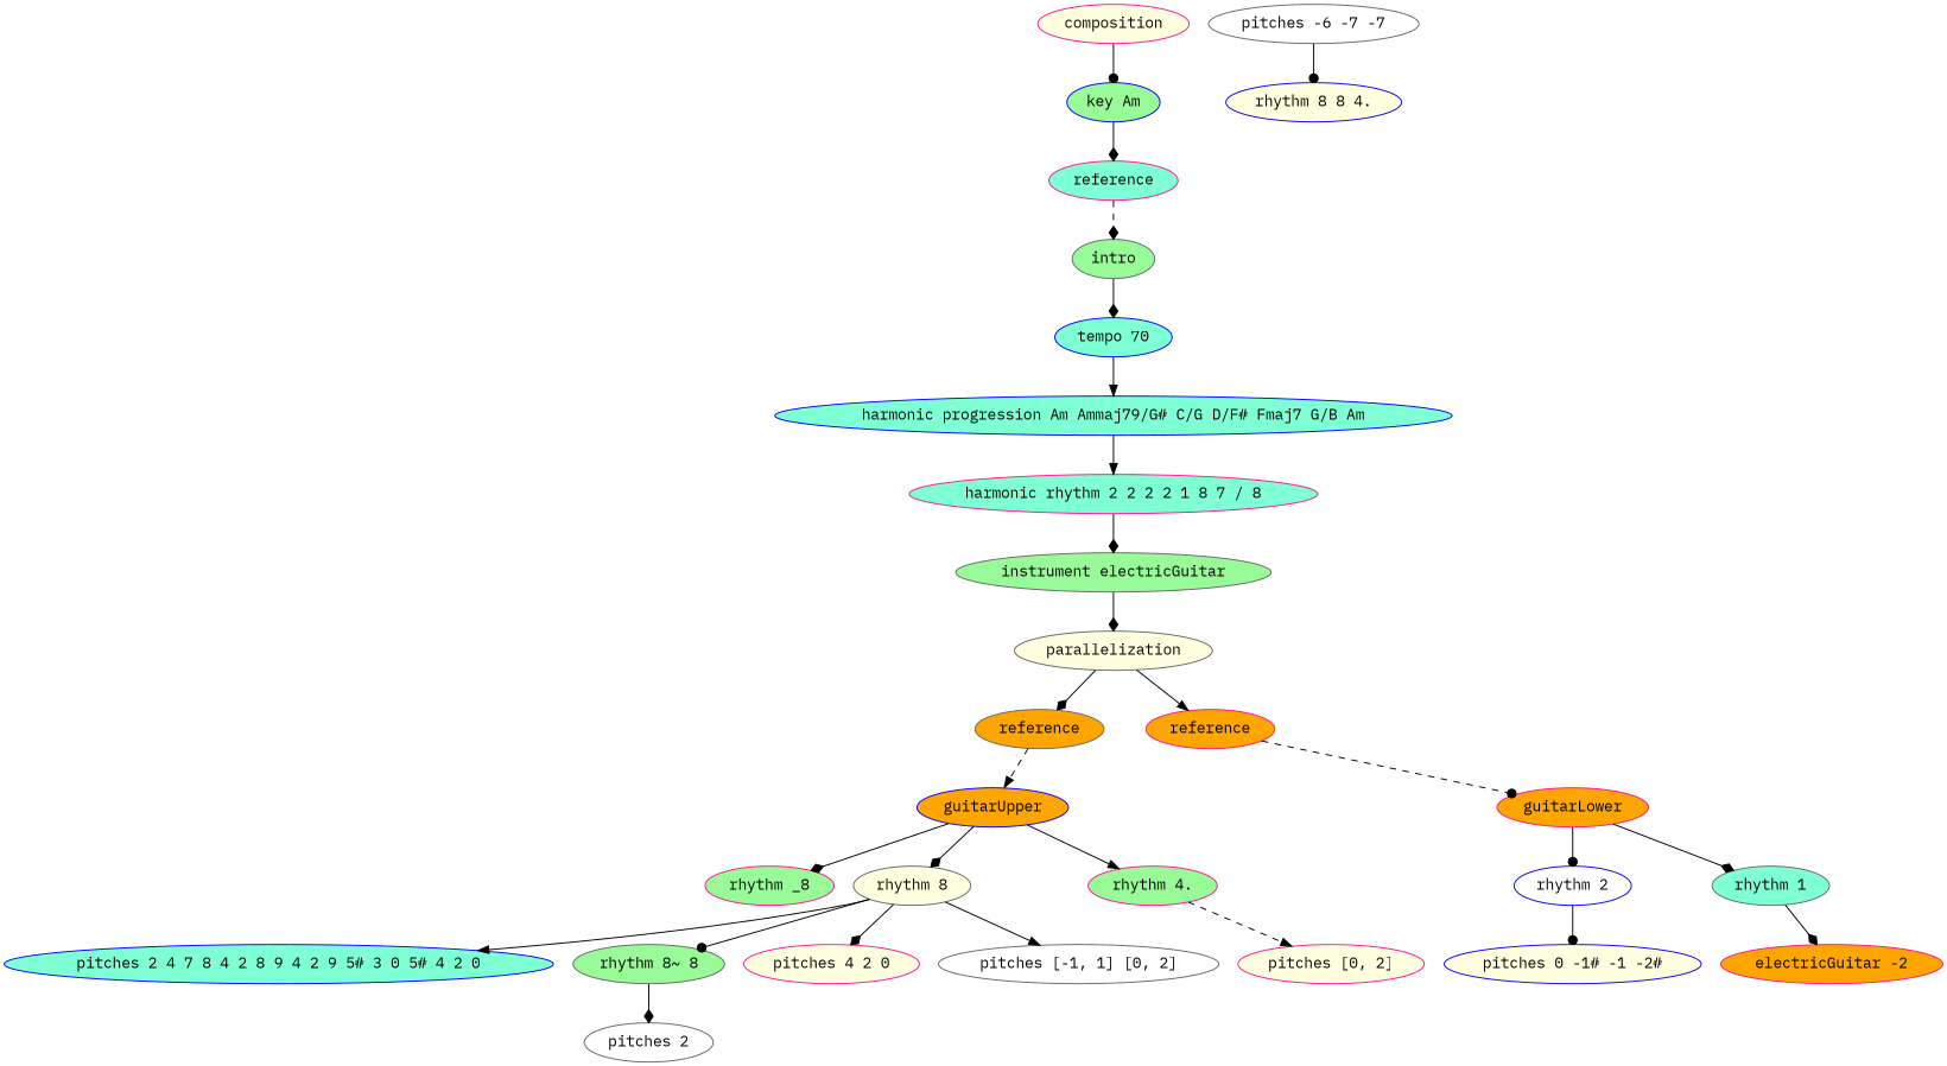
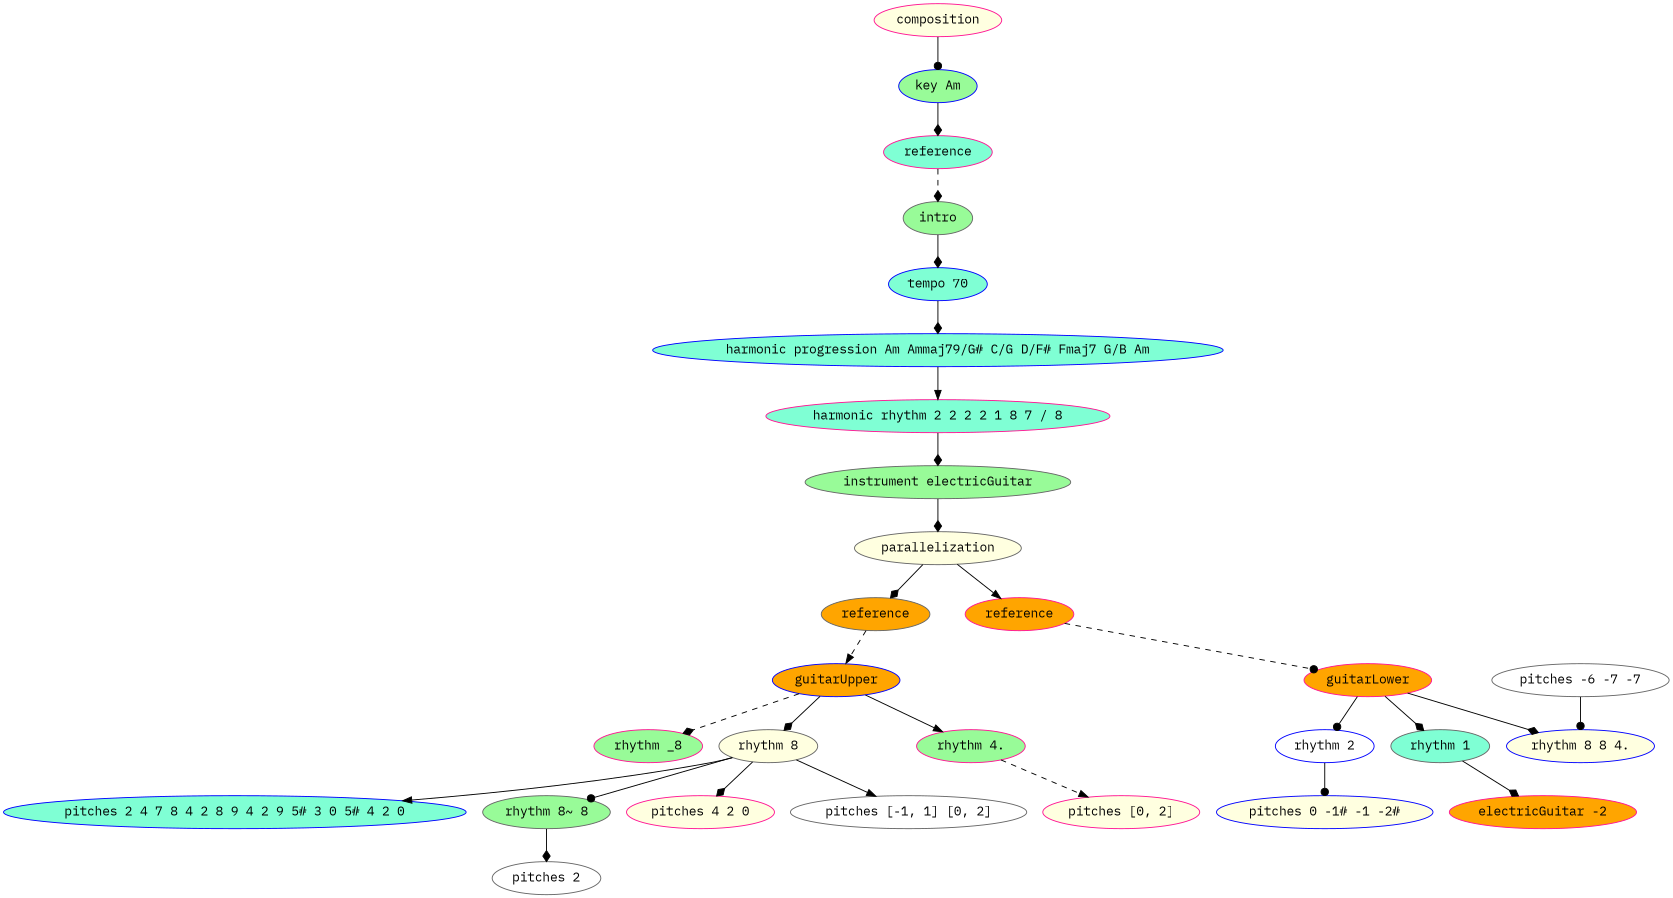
  digraph {
    fontname="IBM Plex Mono"
    ordering=out
    node [color=deeppink fillcolor=lightyellow fontname="IBM Plex Mono" style=filled]
    edge [arrowhead=diamond fontname="IBM Plex Mono"]
    n1 [label=composition]
    n2 [color=blue fillcolor=palegreen label="key Am"]
    n3 [fillcolor=aquamarine label=reference]
    n4 [color=gray40 fillcolor=palegreen label=intro]
    n5 [color=blue fillcolor=aquamarine label="tempo 70"]
    n6 [color=blue fillcolor=aquamarine label="harmonic progression Am Ammaj79/G# C/G D/F# Fmaj7 G/B Am"]
    n7 [fillcolor=aquamarine label="harmonic rhythm 2 2 2 2 1 8 7 / 8"]
    n8 [color=gray40 fillcolor=palegreen label="instrument electricGuitar"]
    n9 [color=gray40 label=parallelization]
    n10 [color=gray40 fillcolor=orange label=reference]
    n11 [fillcolor=orange label=reference]
    n12 [color=blue fillcolor=orange label=guitarUpper]
    n13 [fillcolor=orange label=guitarLower]
    n14 [fillcolor=palegreen label="rhythm _8"]
    n15 [color=gray40 label="rhythm 8"]
    n16 [fillcolor=palegreen label="rhythm 4."]
    n17 [color=blue fillcolor=white label="rhythm 2"]
    n18 [color=gray40 fillcolor=aquamarine label="rhythm 1"]
    n19 [color=blue label="rhythm 8 8 4."]
    n20 [color=blue fillcolor=aquamarine label="pitches 2 4 7 8 4 2 8 9 4 2 9 5# 3 0 5# 4 2 0"]
    n21 [color=gray40 fillcolor=palegreen label="rhythm 8~ 8"]
    n22 [label="pitches 4 2 0"]
    n23 [color=gray40 fillcolor=white label="pitches [-1, 1] [0, 2]"]
    n24 [label="pitches [0, 2]"]
    n25 [color=gray40 fillcolor=white label="pitches 2"]
    n26 [color=blue label="pitches 0 -1# -1 -2#"]
    n27 [fillcolor=orange label="electricGuitar -2"]
    n28 [color=gray40 fillcolor=white label="pitches -6 -7 -7"]
    n1 -> n2 [arrowhead=dot]
    n2 -> n3
    n3 -> n4 [style=dashed]
    n4 -> n5
-   n5 -> n6 [arrowhead=normal]
+   n5 -> n6
    n6 -> n7 [arrowhead=normal]
    n7 -> n8
    n8 -> n9
    n9 -> n10
    n9 -> n11 [arrowhead=normal]
    n10 -> n12 [arrowhead=normal style=dashed]
    n11 -> n13 [arrowhead=dot style=dashed]
-   n12 -> n14
+   n12 -> n14 [style=dashed]
    n12 -> n15
    n12 -> n16 [arrowhead=normal]
    n13 -> n17 [arrowhead=dot]
    n13 -> n18
+   n13 -> n19
    n15 -> n20 [arrowhead=normal]
    n15 -> n21 [arrowhead=dot]
    n15 -> n22
    n15 -> n23 [arrowhead=normal]
    n16 -> n24 [arrowhead=normal style=dashed]
    n17 -> n26 [arrowhead=dot]
    n18 -> n27
    n21 -> n25
    n28 -> n19 [arrowhead=dot]
  }
